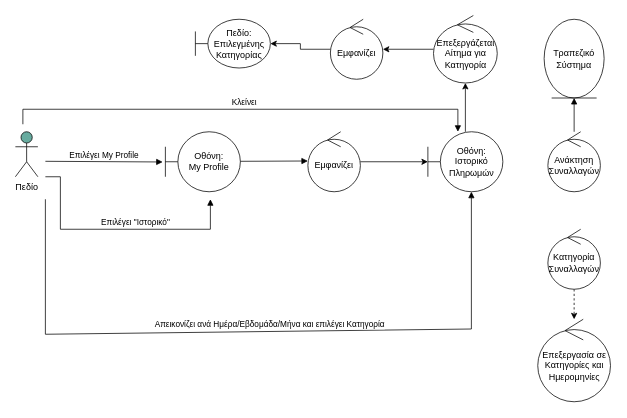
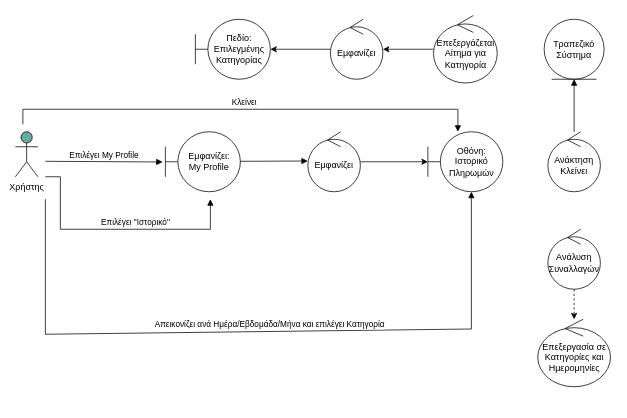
  <mxCell id="0" />
  <mxCell id="1" parent="0" />
- <mxCell id="2" value="Πεδίο&lt;br&gt;" style="shape=umlActor;verticalLabelPosition=bottom;verticalAlign=top;html=1;outlineConnect=0;fillColor=#67AB9F;" parent="1" vertex="1"><mxGeometry x="20" y="175" width="30" height="60" as="geometry" /></mxCell>
- <mxCell id="3" value="Οθόνη: &lt;br&gt;My Profile" style="shape=umlBoundary;whiteSpace=wrap;html=1;" parent="1" vertex="1"><mxGeometry x="220" y="175" width="100" height="80" as="geometry" /></mxCell>
+ <mxCell id="2" value="Χρήστης&lt;br&gt;" style="shape=umlActor;verticalLabelPosition=bottom;verticalAlign=top;html=1;outlineConnect=0;fillColor=#67AB9F;" parent="1" vertex="1"><mxGeometry x="20" y="175" width="30" height="60" as="geometry" /></mxCell>
+ <mxCell id="3" value="Εμφανίζει: &lt;br&gt;My Profile" style="shape=umlBoundary;whiteSpace=wrap;html=1;" parent="1" vertex="1"><mxGeometry x="220" y="175" width="100" height="80" as="geometry" /></mxCell>
  <mxCell id="4" value="Επιλέγει My Profile" style="html=1;verticalAlign=bottom;endArrow=block;rounded=0;entryX=-0.036;entryY=0.504;entryDx=0;entryDy=0;entryPerimeter=0;" parent="1" target="3" edge="1"><mxGeometry width="80" relative="1" as="geometry"><mxPoint x="60" y="214.41" as="sourcePoint" /><mxPoint x="140" y="214.41" as="targetPoint" /></mxGeometry></mxCell>
- <mxCell id="5" value="Ανάκτηση Συναλλαγών" style="ellipse;shape=umlControl;whiteSpace=wrap;html=1;" parent="1" vertex="1"><mxGeometry x="730" y="175" width="70" height="80" as="geometry" /></mxCell>
+ <mxCell id="5" value="Ανάκτηση Κλείνει" style="ellipse;shape=umlControl;whiteSpace=wrap;html=1;" parent="1" vertex="1"><mxGeometry x="730" y="175" width="70" height="80" as="geometry" /></mxCell>
  <mxCell id="6" value="" style="html=1;verticalAlign=bottom;endArrow=block;rounded=0;" parent="1" edge="1"><mxGeometry width="80" relative="1" as="geometry"><mxPoint x="320" y="214.41" as="sourcePoint" /><mxPoint x="410" y="214" as="targetPoint" /></mxGeometry></mxCell>
- <mxCell id="7" value="Τραπεζικό Σύστημα" style="ellipse;shape=umlEntity;whiteSpace=wrap;html=1;" parent="1" vertex="1"><mxGeometry x="725" y="25" width="80" height="105" as="geometry" /></mxCell>
+ <mxCell id="7" value="Τραπεζικό Σύστημα" style="ellipse;shape=umlEntity;whiteSpace=wrap;html=1;" parent="1" vertex="1"><mxGeometry x="725" y="25" width="80" height="80" as="geometry" /></mxCell>
  <mxCell id="8" value="" style="html=1;verticalAlign=bottom;endArrow=block;rounded=0;entryX=0.5;entryY=1;entryDx=0;entryDy=0;" parent="1" target="7" edge="1"><mxGeometry width="80" relative="1" as="geometry"><mxPoint x="765" y="175" as="sourcePoint" /><mxPoint x="845" y="175" as="targetPoint" /></mxGeometry></mxCell>
  <mxCell id="9" value="" style="edgeStyle=orthogonalEdgeStyle;rounded=0;orthogonalLoop=1;jettySize=auto;html=1;dashed=1;" parent="1" source="10" target="11" edge="1"><mxGeometry relative="1" as="geometry" /></mxCell>
- <mxCell id="10" value="Κατηγορία Συναλλαγών" style="ellipse;shape=umlControl;whiteSpace=wrap;html=1;" parent="1" vertex="1"><mxGeometry x="730" y="305" width="70" height="80" as="geometry" /></mxCell>
- <mxCell id="11" value="Επεξεργασία σε Κατηγορίες και Ημερομηνίες" style="ellipse;shape=umlControl;whiteSpace=wrap;html=1;" parent="1" vertex="1"><mxGeometry x="716.5" y="425" width="97" height="110" as="geometry" /></mxCell>
+ <mxCell id="10" value="Ανάλυση Συναλλαγών" style="ellipse;shape=umlControl;whiteSpace=wrap;html=1;" parent="1" vertex="1"><mxGeometry x="730" y="305" width="70" height="80" as="geometry" /></mxCell>
+ <mxCell id="11" value="Επεξεργασία σε Κατηγορίες και Ημερομηνίες" style="ellipse;shape=umlControl;whiteSpace=wrap;html=1;" parent="1" vertex="1"><mxGeometry x="716.5" y="425" width="97" height="90" as="geometry" /></mxCell>
  <mxCell id="12" value="" style="edgeStyle=orthogonalEdgeStyle;rounded=0;orthogonalLoop=1;jettySize=auto;html=1;" parent="1" source="13" target="15" edge="1"><mxGeometry relative="1" as="geometry" /></mxCell>
  <mxCell id="13" value="Εμφανίζει" style="ellipse;shape=umlControl;whiteSpace=wrap;html=1;" parent="1" vertex="1"><mxGeometry x="410" y="175" width="70" height="80" as="geometry" /></mxCell>
- <mxCell id="14" value="" style="edgeStyle=orthogonalEdgeStyle;rounded=0;orthogonalLoop=1;jettySize=auto;html=1;" parent="1" source="15" target="18" edge="1"><mxGeometry relative="1" as="geometry" /></mxCell>
  <mxCell id="15" value="Οθόνη: Ιστορικό Πληρωμών" style="shape=umlBoundary;whiteSpace=wrap;html=1;" parent="1" vertex="1"><mxGeometry x="570" y="175" width="100" height="80" as="geometry" /></mxCell>
  <mxCell id="16" value="Απεικονίζει ανά Ημέρα/Εβδομάδα/Μήνα και επιλέγει Κατηγορία" style="html=1;verticalAlign=bottom;endArrow=block;rounded=0;entryX=0.58;entryY=1;entryDx=0;entryDy=0;entryPerimeter=0;" parent="1" target="15" edge="1"><mxGeometry x="0.028" width="80" relative="1" as="geometry"><mxPoint x="60" y="265" as="sourcePoint" /><mxPoint x="596" y="265" as="targetPoint" /><Array as="points"><mxPoint x="60" y="445" /><mxPoint x="628" y="438" /></Array><mxPoint as="offset" /></mxGeometry></mxCell>
  <mxCell id="17" value="" style="edgeStyle=orthogonalEdgeStyle;rounded=0;orthogonalLoop=1;jettySize=auto;html=1;" parent="1" source="18" target="20" edge="1"><mxGeometry relative="1" as="geometry" /></mxCell>
  <mxCell id="18" value="Επεξεργάζεται Αίτημα για Κατηγορία" style="ellipse;shape=umlControl;whiteSpace=wrap;html=1;" parent="1" vertex="1"><mxGeometry x="577.5" y="20" width="85" height="90" as="geometry" /></mxCell>
  <mxCell id="19" value="" style="edgeStyle=orthogonalEdgeStyle;rounded=0;orthogonalLoop=1;jettySize=auto;html=1;" parent="1" source="20" target="21" edge="1"><mxGeometry relative="1" as="geometry" /></mxCell>
  <mxCell id="20" value="Εμφανίζει" style="ellipse;shape=umlControl;whiteSpace=wrap;html=1;" parent="1" vertex="1"><mxGeometry x="440" y="25" width="70" height="80" as="geometry" /></mxCell>
- <mxCell id="21" value="Πεδίο:&lt;br&gt;Επιλεγμένης Κατηγορίας" style="shape=umlBoundary;whiteSpace=wrap;html=1;" parent="1" vertex="1"><mxGeometry x="260" y="25" width="100" height="65" as="geometry" /></mxCell>
+ <mxCell id="21" value="Πεδίο:&lt;br&gt;Επιλεγμένης Κατηγορίας" style="shape=umlBoundary;whiteSpace=wrap;html=1;" parent="1" vertex="1"><mxGeometry x="260" y="25" width="100" height="80" as="geometry" /></mxCell>
  <mxCell id="22" value="Κλείνει" style="html=1;verticalAlign=bottom;endArrow=block;rounded=0;entryX=0.4;entryY=0;entryDx=0;entryDy=0;entryPerimeter=0;" parent="1" target="15" edge="1"><mxGeometry width="80" relative="1" as="geometry"><mxPoint x="30" y="165" as="sourcePoint" /><mxPoint x="440" y="185" as="targetPoint" /><Array as="points"><mxPoint x="30" y="145" /><mxPoint x="610" y="145" /></Array></mxGeometry></mxCell>
  <mxCell id="23" value="Επιλέγει &quot;Ιστορικό&quot;" style="html=1;verticalAlign=bottom;endArrow=block;rounded=0;" parent="1" edge="1"><mxGeometry x="0.151" width="80" relative="1" as="geometry"><mxPoint x="60" y="235" as="sourcePoint" /><mxPoint x="280" y="265" as="targetPoint" /><Array as="points"><mxPoint x="80" y="235" /><mxPoint x="80" y="305" /><mxPoint x="280" y="305" /></Array><mxPoint as="offset" /></mxGeometry></mxCell>
